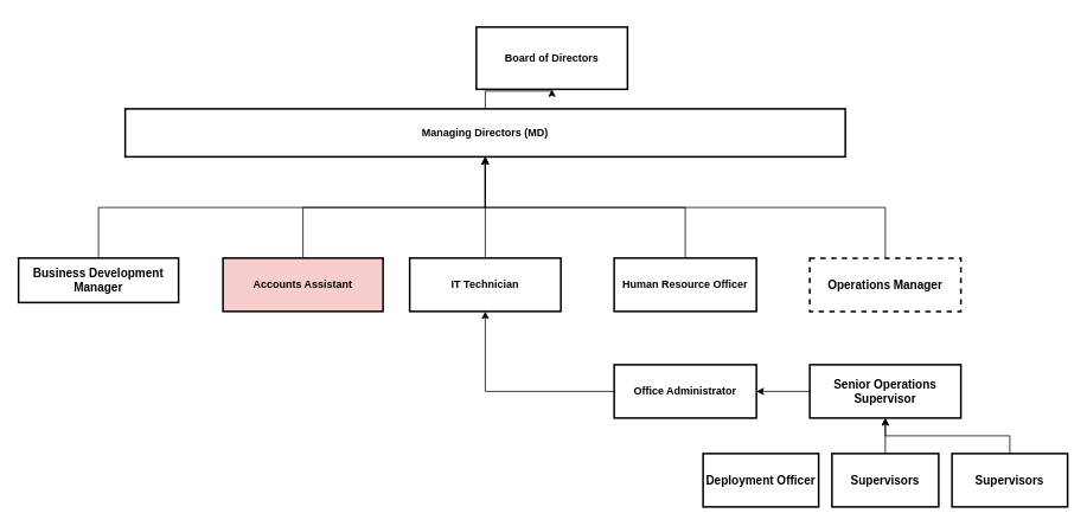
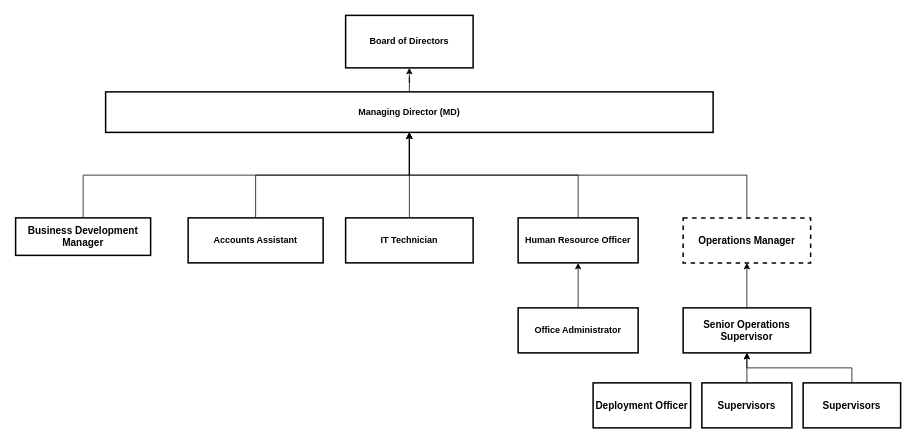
  <mxCell id="0" />
  <mxCell id="1" parent="0" />
  <mxCell id="2" value="" style="edgeStyle=orthogonalEdgeStyle;rounded=0;orthogonalLoop=1;jettySize=auto;html=1;fontStyle=1" edge="1" parent="1" source="8" target="9"><mxGeometry relative="1" as="geometry" /></mxCell>
  <mxCell id="3" value="" style="edgeStyle=orthogonalEdgeStyle;rounded=0;orthogonalLoop=1;jettySize=auto;html=1;fontStyle=1" edge="1" parent="1" source="10" target="8"><mxGeometry relative="1" as="geometry" /></mxCell>
  <mxCell id="4" value="" style="edgeStyle=orthogonalEdgeStyle;rounded=0;orthogonalLoop=1;jettySize=auto;html=1;fontStyle=1" edge="1" parent="1" source="11" target="8"><mxGeometry relative="1" as="geometry" /></mxCell>
  <mxCell id="5" value="" style="edgeStyle=orthogonalEdgeStyle;rounded=0;orthogonalLoop=1;jettySize=auto;html=1;fontStyle=1" edge="1" parent="1" source="13" target="8"><mxGeometry relative="1" as="geometry" /></mxCell>
  <mxCell id="6" value="" style="edgeStyle=orthogonalEdgeStyle;rounded=0;orthogonalLoop=1;jettySize=auto;html=1;fontStyle=1" edge="1" parent="1" source="15" target="8"><mxGeometry relative="1" as="geometry" /></mxCell>
  <mxCell id="7" value="" style="edgeStyle=orthogonalEdgeStyle;rounded=0;orthogonalLoop=1;jettySize=auto;html=1;fontStyle=1" edge="1" parent="1" source="17" target="8"><mxGeometry relative="1" as="geometry" /></mxCell>
- <mxCell id="8" value="Managing Directors (MD)" style="whiteSpace=wrap;strokeWidth=2;fontStyle=1" parent="1" vertex="1"><mxGeometry x="140" y="122" width="810" height="54" as="geometry" /></mxCell>
- <mxCell id="9" value="Board of Directors" style="whiteSpace=wrap;html=1;strokeWidth=2;fontStyle=1" vertex="1" parent="1"><mxGeometry x="535" y="30" width="170" height="70" as="geometry" /></mxCell>
- <mxCell id="10" value="Accounts Assistant" style="whiteSpace=wrap;html=1;strokeWidth=2;fontStyle=1;fillColor=#f8cecc;" vertex="1" parent="1"><mxGeometry x="250" y="290" width="180" height="60" as="geometry" /></mxCell>
+ <mxCell id="8" value="Managing Director (MD)" style="whiteSpace=wrap;strokeWidth=2;fontStyle=1" parent="1" vertex="1"><mxGeometry x="140" y="122" width="810" height="54" as="geometry" /></mxCell>
+ <mxCell id="9" value="Board of Directors" style="whiteSpace=wrap;html=1;strokeWidth=2;fontStyle=1" vertex="1" parent="1"><mxGeometry x="460" y="20" width="170" height="70" as="geometry" /></mxCell>
+ <mxCell id="10" value="Accounts Assistant" style="whiteSpace=wrap;html=1;strokeWidth=2;fontStyle=1" vertex="1" parent="1"><mxGeometry x="250" y="290" width="180" height="60" as="geometry" /></mxCell>
  <mxCell id="11" value="IT Technician" style="whiteSpace=wrap;html=1;strokeWidth=2;fontStyle=1" vertex="1" parent="1"><mxGeometry x="460" y="290" width="170" height="60" as="geometry" /></mxCell>
- <mxCell id="12" value="" style="edgeStyle=orthogonalEdgeStyle;rounded=0;orthogonalLoop=1;jettySize=auto;html=1;fontStyle=1;" edge="1" parent="1" source="14" target="11"><mxGeometry relative="1" as="geometry" /></mxCell>
+ <mxCell id="12" value="" style="edgeStyle=orthogonalEdgeStyle;rounded=0;orthogonalLoop=1;jettySize=auto;html=1;fontStyle=1" edge="1" parent="1" source="14" target="13"><mxGeometry relative="1" as="geometry" /></mxCell>
  <mxCell id="13" value="Human Resource Officer" style="whiteSpace=wrap;html=1;strokeWidth=2;fontStyle=1" vertex="1" parent="1"><mxGeometry x="690" y="290" width="160" height="60" as="geometry" /></mxCell>
  <mxCell id="14" value="Office Administrator" style="whiteSpace=wrap;html=1;strokeWidth=2;fontStyle=1" vertex="1" parent="1"><mxGeometry x="690" y="410" width="160" height="60" as="geometry" /></mxCell>
  <mxCell id="15" value="&lt;span&gt;&lt;span lang=&quot;EN-GB&quot; style=&quot;font-size:10.0pt;&lt;br/&gt;line-height:115%;font-family:&amp;quot;Aptos&amp;quot;,sans-serif;mso-fareast-font-family:&amp;quot;Times New Roman&amp;quot;;&lt;br/&gt;mso-bidi-font-family:&amp;quot;Times New Roman&amp;quot;;mso-font-kerning:0pt;mso-ansi-language:&lt;br/&gt;EN-GB;mso-fareast-language:EN-GB;mso-bidi-language:AR-SA&quot;&gt;Business Development&lt;br&gt;Manager&lt;/span&gt;&lt;/span&gt;&lt;span lang=&quot;EN-GB&quot; style=&quot;font-size:10.0pt;line-height:115%;&lt;br/&gt;font-family:&amp;quot;Aptos&amp;quot;,sans-serif;mso-fareast-font-family:&amp;quot;Times New Roman&amp;quot;;&lt;br/&gt;mso-bidi-font-family:&amp;quot;Times New Roman&amp;quot;;mso-font-kerning:0pt;mso-ansi-language:&lt;br/&gt;EN-GB;mso-fareast-language:EN-GB;mso-bidi-language:AR-SA&quot;&gt;&lt;/span&gt;" style="whiteSpace=wrap;html=1;strokeWidth=2;fontStyle=1" vertex="1" parent="1"><mxGeometry x="20" y="290" width="180" height="50" as="geometry" /></mxCell>
- <mxCell id="16" value="" style="edgeStyle=orthogonalEdgeStyle;rounded=0;orthogonalLoop=1;jettySize=auto;html=1;" edge="1" parent="1" source="20" target="14"><mxGeometry relative="1" as="geometry" /></mxCell>
+ <mxCell id="16" value="" style="edgeStyle=orthogonalEdgeStyle;rounded=0;orthogonalLoop=1;jettySize=auto;html=1;" edge="1" parent="1" source="20" target="17"><mxGeometry relative="1" as="geometry" /></mxCell>
  <mxCell id="17" value="&lt;span&gt;&lt;span lang=&quot;EN-GB&quot; style=&quot;font-size:10.0pt;&lt;br/&gt;line-height:115%;font-family:&amp;quot;Aptos&amp;quot;,sans-serif;mso-fareast-font-family:&amp;quot;Times New Roman&amp;quot;;&lt;br/&gt;mso-bidi-font-family:&amp;quot;Times New Roman&amp;quot;;mso-font-kerning:0pt;mso-ansi-language:&lt;br/&gt;EN-GB;mso-fareast-language:EN-GB;mso-bidi-language:AR-SA&quot;&gt;Operations Manager&lt;/span&gt;&lt;/span&gt;" style="whiteSpace=wrap;html=1;strokeWidth=2;fontStyle=1;dashed=1;" vertex="1" parent="1"><mxGeometry x="910" y="290" width="170" height="60" as="geometry" /></mxCell>
  <mxCell id="18" value="" style="edgeStyle=orthogonalEdgeStyle;rounded=0;orthogonalLoop=1;jettySize=auto;html=1;" edge="1" parent="1" source="22" target="20"><mxGeometry relative="1" as="geometry" /></mxCell>
  <mxCell id="19" value="" style="edgeStyle=orthogonalEdgeStyle;rounded=0;orthogonalLoop=1;jettySize=auto;html=1;" edge="1" parent="1" source="23" target="20"><mxGeometry relative="1" as="geometry" /></mxCell>
  <mxCell id="20" value="&lt;b&gt;&lt;span style=&quot;font-size:10.0pt;&lt;br/&gt;line-height:115%;font-family:&amp;quot;Aptos&amp;quot;,sans-serif;mso-fareast-font-family:&amp;quot;Times New Roman&amp;quot;;&lt;br/&gt;mso-bidi-font-family:&amp;quot;Times New Roman&amp;quot;;mso-font-kerning:0pt;mso-ansi-language:&lt;br/&gt;EN-GB;mso-fareast-language:EN-GB;mso-bidi-language:AR-SA&quot; lang=&quot;EN-GB&quot;&gt;Senior Operations&lt;br/&gt;Supervisor&lt;/span&gt;&lt;/b&gt;" style="whiteSpace=wrap;html=1;strokeWidth=2;fontStyle=1;" vertex="1" parent="1"><mxGeometry x="910" y="410" width="170" height="60" as="geometry" /></mxCell>
  <mxCell id="21" value="&lt;b&gt;&lt;span style=&quot;font-size:10.0pt;&lt;br/&gt;line-height:115%;font-family:&amp;quot;Aptos&amp;quot;,sans-serif;mso-fareast-font-family:&amp;quot;Times New Roman&amp;quot;;&lt;br/&gt;mso-bidi-font-family:&amp;quot;Times New Roman&amp;quot;;mso-font-kerning:0pt;mso-ansi-language:&lt;br/&gt;EN-GB;mso-fareast-language:EN-GB;mso-bidi-language:AR-SA&quot; lang=&quot;EN-GB&quot;&gt;Deployment Officer&lt;/span&gt;&lt;/b&gt;&lt;span style=&quot;font-size:10.0pt;line-height:115%;font-family:&amp;quot;Aptos&amp;quot;,sans-serif;&lt;br/&gt;mso-fareast-font-family:&amp;quot;Times New Roman&amp;quot;;mso-bidi-font-family:&amp;quot;Times New Roman&amp;quot;;&lt;br/&gt;mso-font-kerning:0pt;mso-ansi-language:EN-GB;mso-fareast-language:EN-GB;&lt;br/&gt;mso-bidi-language:AR-SA&quot; lang=&quot;EN-GB&quot;&gt;&lt;/span&gt;" style="whiteSpace=wrap;html=1;strokeWidth=2;fontStyle=1;" vertex="1" parent="1"><mxGeometry x="790" y="510" width="130" height="60" as="geometry" /></mxCell>
  <mxCell id="22" value="&lt;b&gt;&lt;span style=&quot;font-size:10.0pt;&lt;br/&gt;line-height:115%;font-family:&amp;quot;Aptos&amp;quot;,sans-serif;mso-fareast-font-family:&amp;quot;Times New Roman&amp;quot;;&lt;br/&gt;mso-bidi-font-family:&amp;quot;Times New Roman&amp;quot;;mso-font-kerning:0pt;mso-ansi-language:&lt;br/&gt;EN-GB;mso-fareast-language:EN-GB;mso-bidi-language:AR-SA&quot; lang=&quot;EN-GB&quot;&gt;Supervisors&lt;/span&gt;&lt;/b&gt;" style="whiteSpace=wrap;html=1;strokeWidth=2;fontStyle=1;" vertex="1" parent="1"><mxGeometry x="1070" y="510" width="130" height="60" as="geometry" /></mxCell>
  <mxCell id="23" value="&lt;b&gt;&lt;span style=&quot;font-size:10.0pt;&lt;br/&gt;line-height:115%;font-family:&amp;quot;Aptos&amp;quot;,sans-serif;mso-fareast-font-family:&amp;quot;Times New Roman&amp;quot;;&lt;br/&gt;mso-bidi-font-family:&amp;quot;Times New Roman&amp;quot;;mso-font-kerning:0pt;mso-ansi-language:&lt;br/&gt;EN-GB;mso-fareast-language:EN-GB;mso-bidi-language:AR-SA&quot; lang=&quot;EN-GB&quot;&gt;Supervisors&lt;/span&gt;&lt;/b&gt;" style="whiteSpace=wrap;html=1;strokeWidth=2;fontStyle=1;" vertex="1" parent="1"><mxGeometry x="935" y="510" width="120" height="60" as="geometry" /></mxCell>
